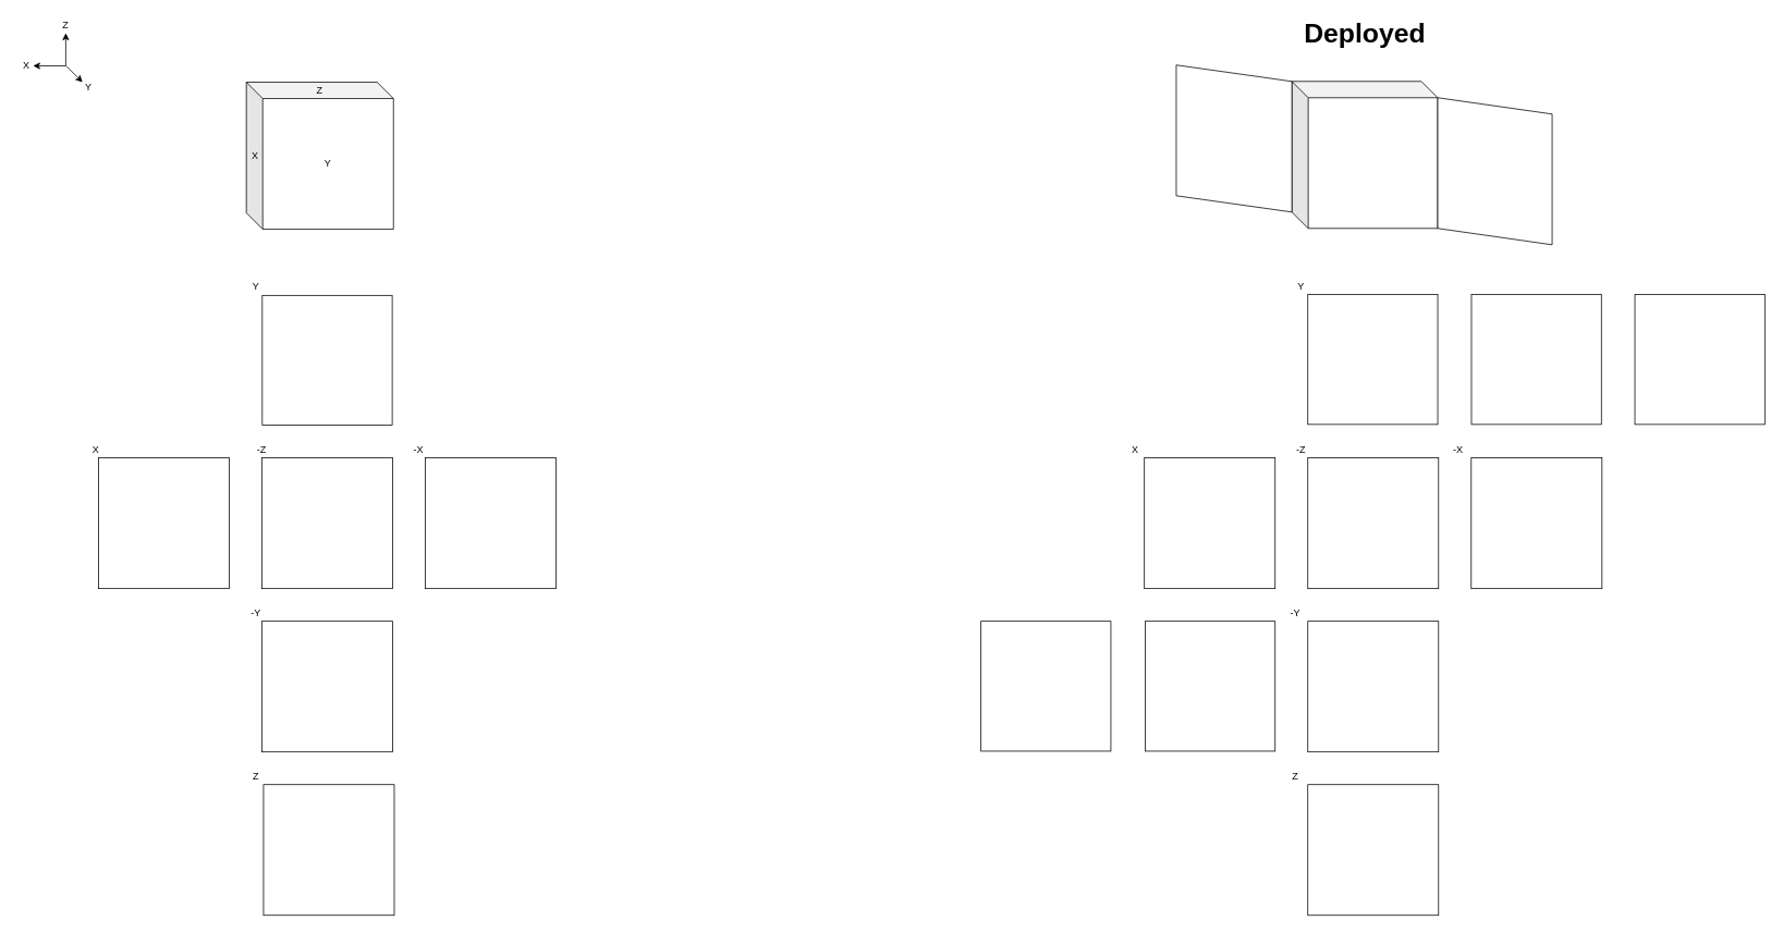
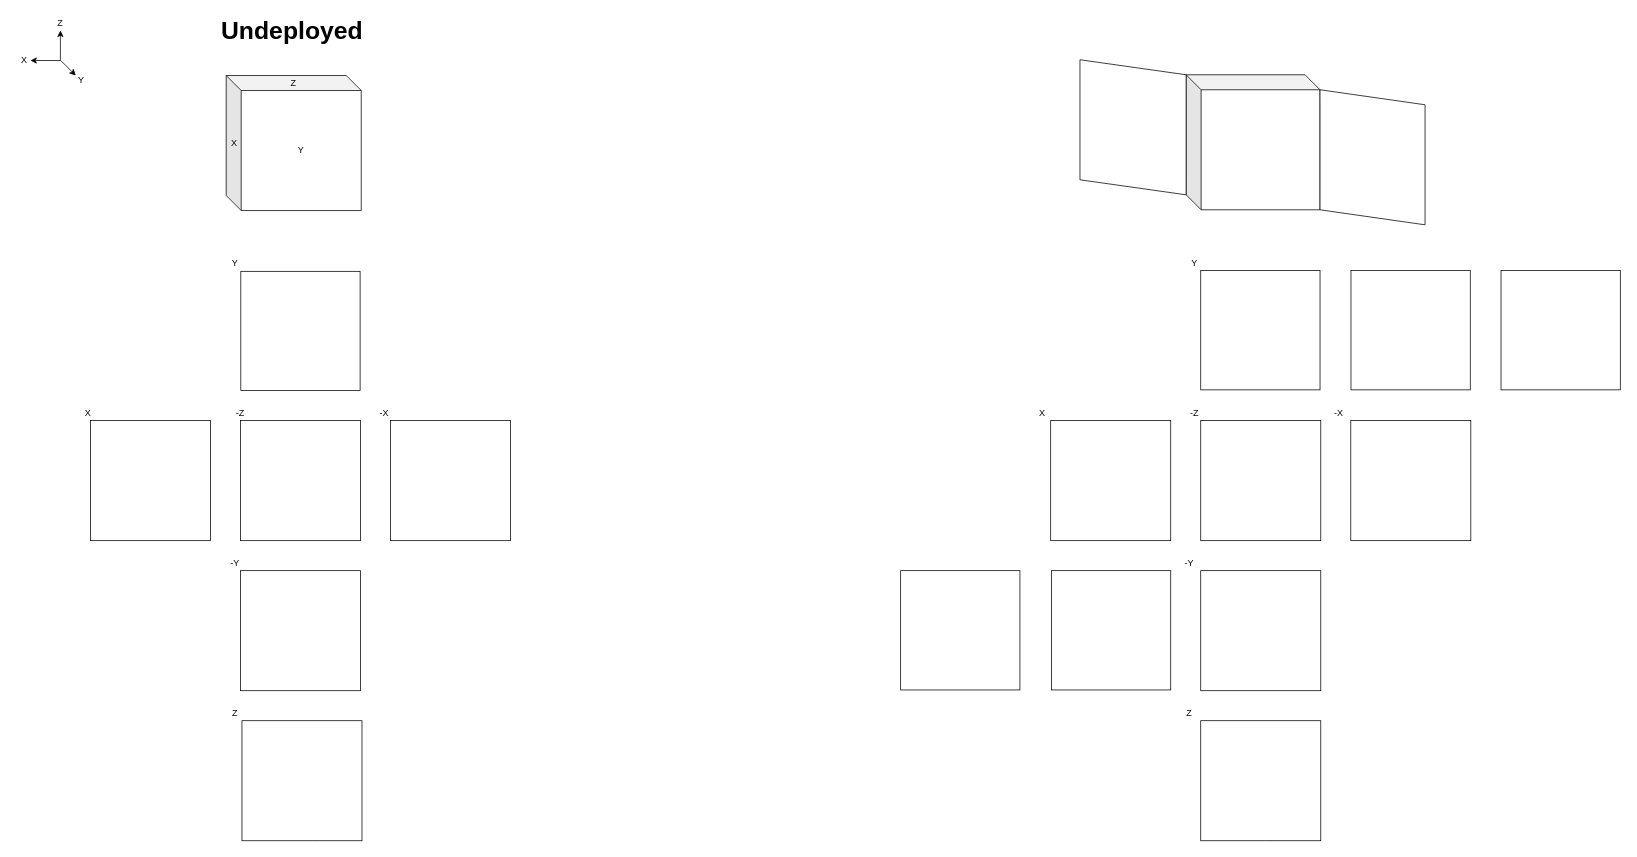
  <mxCell id="0" />
  <mxCell id="1" parent="0" />
  <mxCell id="2" value="" style="shape=cube;whiteSpace=wrap;html=1;boundedLbl=1;backgroundOutline=1;darkOpacity=0.05;darkOpacity2=0.1;fillColor=#ffffff;fontSize=10;" parent="1" vertex="1"><mxGeometry x="301" y="100" width="180" height="180" as="geometry" /></mxCell>
  <mxCell id="3" value="" style="shape=cube;whiteSpace=wrap;html=1;boundedLbl=1;backgroundOutline=1;darkOpacity=0.05;darkOpacity2=0.1;fillColor=#ffffff;fontSize=10;" parent="1" vertex="1"><mxGeometry x="1580.5" y="99" width="178.5" height="180" as="geometry" /></mxCell>
  <mxCell id="4" value="" style="shape=parallelogram;perimeter=parallelogramPerimeter;whiteSpace=wrap;html=1;fixedSize=1;fillColor=#ffffff;fontSize=10;direction=south;" parent="1" vertex="1"><mxGeometry x="1759" y="119" width="140" height="180" as="geometry" /></mxCell>
  <mxCell id="5" value="" style="shape=parallelogram;perimeter=parallelogramPerimeter;whiteSpace=wrap;html=1;fixedSize=1;fillColor=#ffffff;fontSize=10;direction=south;" parent="1" vertex="1"><mxGeometry x="1439" y="79" width="141.5" height="180" as="geometry" /></mxCell>
  <mxCell id="6" value="" style="shape=flexArrow;endArrow=classic;html=1;" parent="1" edge="1"><mxGeometry width="50" height="50" relative="1" as="geometry"><mxPoint x="421.32" y="1050" as="sourcePoint" /><mxPoint x="421.32" y="1120" as="targetPoint" /></mxGeometry></mxCell>
  <mxCell id="7" value="" style="endArrow=none;html=1;" parent="1" edge="1"><mxGeometry width="50" height="50" relative="1" as="geometry"><mxPoint x="335" y="139" as="sourcePoint" /><mxPoint x="335" y="139" as="targetPoint" /></mxGeometry></mxCell>
+ <mxCell id="8" value="Undeployed" style="text;html=1;strokeColor=none;fillColor=none;align=center;verticalAlign=middle;whiteSpace=wrap;rounded=0;fontStyle=1;fontSize=33;" parent="1" vertex="1"><mxGeometry x="217" y="30" width="344" height="20" as="geometry" /></mxCell>
  <mxCell id="9" value="" style="endArrow=classic;html=1;entryX=0.5;entryY=1;entryDx=0;entryDy=0;" parent="1" edge="1"><mxGeometry width="50" height="50" relative="1" as="geometry"><mxPoint x="80" y="80" as="sourcePoint" /><mxPoint x="80" y="40" as="targetPoint" /></mxGeometry></mxCell>
  <mxCell id="10" value="" style="endArrow=classic;html=1;" parent="1" edge="1"><mxGeometry width="50" height="50" relative="1" as="geometry"><mxPoint x="80.5" y="80" as="sourcePoint" /><mxPoint x="100.5" y="100" as="targetPoint" /></mxGeometry></mxCell>
  <mxCell id="11" value="" style="endArrow=classic;html=1;" parent="1" edge="1"><mxGeometry width="50" height="50" relative="1" as="geometry"><mxPoint x="80" y="80" as="sourcePoint" /><mxPoint x="40" y="80" as="targetPoint" /></mxGeometry></mxCell>
  <mxCell id="12" value="Z" style="text;html=1;strokeColor=none;fillColor=none;align=center;verticalAlign=middle;whiteSpace=wrap;rounded=0;" parent="1" vertex="1"><mxGeometry x="60" y="20" width="40" height="20" as="geometry" /></mxCell>
  <mxCell id="13" value="X" style="text;html=1;strokeColor=none;fillColor=none;align=center;verticalAlign=middle;whiteSpace=wrap;rounded=0;" parent="1" vertex="1"><mxGeometry x="20" y="70" width="24" height="20" as="geometry" /></mxCell>
  <mxCell id="14" value="Y" style="text;html=1;strokeColor=none;fillColor=none;align=center;verticalAlign=middle;whiteSpace=wrap;rounded=0;" parent="1" vertex="1"><mxGeometry x="87.5" y="97" width="40" height="20" as="geometry" /></mxCell>
  <mxCell id="15" value="" style="whiteSpace=wrap;html=1;aspect=fixed;" parent="1" vertex="1"><mxGeometry x="120" y="560" width="160" height="160" as="geometry" /></mxCell>
  <mxCell id="16" value="" style="whiteSpace=wrap;html=1;aspect=fixed;" parent="1" vertex="1"><mxGeometry x="320.5" y="361" width="159" height="159" as="geometry" /></mxCell>
  <mxCell id="17" value="" style="whiteSpace=wrap;html=1;aspect=fixed;" parent="1" vertex="1"><mxGeometry x="520" y="560" width="160" height="160" as="geometry" /></mxCell>
  <mxCell id="18" value="" style="whiteSpace=wrap;html=1;aspect=fixed;" parent="1" vertex="1"><mxGeometry x="320" y="560" width="160" height="160" as="geometry" /></mxCell>
  <mxCell id="19" value="" style="whiteSpace=wrap;html=1;aspect=fixed;" parent="1" vertex="1"><mxGeometry x="320" y="760" width="160" height="160" as="geometry" /></mxCell>
  <mxCell id="20" value="" style="whiteSpace=wrap;html=1;aspect=fixed;" parent="1" vertex="1"><mxGeometry x="322" y="960" width="160" height="160" as="geometry" /></mxCell>
  <mxCell id="21" value="Y" style="text;html=1;strokeColor=none;fillColor=none;align=center;verticalAlign=middle;whiteSpace=wrap;rounded=0;" parent="1" vertex="1"><mxGeometry x="293" y="340" width="40" height="20" as="geometry" /></mxCell>
  <mxCell id="22" value="X" style="text;html=1;strokeColor=none;fillColor=none;align=center;verticalAlign=middle;whiteSpace=wrap;rounded=0;" parent="1" vertex="1"><mxGeometry x="97" y="540" width="40" height="20" as="geometry" /></mxCell>
  <mxCell id="23" value="-Z" style="text;html=1;strokeColor=none;fillColor=none;align=center;verticalAlign=middle;whiteSpace=wrap;rounded=0;" parent="1" vertex="1"><mxGeometry x="300.25" y="540" width="40" height="20" as="geometry" /></mxCell>
  <mxCell id="24" value="-Y" style="text;html=1;strokeColor=none;fillColor=none;align=center;verticalAlign=middle;whiteSpace=wrap;rounded=0;" parent="1" vertex="1"><mxGeometry x="293" y="740" width="40" height="20" as="geometry" /></mxCell>
  <mxCell id="25" value="-X" style="text;html=1;strokeColor=none;fillColor=none;align=center;verticalAlign=middle;whiteSpace=wrap;rounded=0;" parent="1" vertex="1"><mxGeometry x="492.25" y="540" width="40" height="20" as="geometry" /></mxCell>
  <mxCell id="26" value="Z" style="text;html=1;strokeColor=none;fillColor=none;align=center;verticalAlign=middle;whiteSpace=wrap;rounded=0;" parent="1" vertex="1"><mxGeometry x="293" y="940" width="40" height="20" as="geometry" /></mxCell>
  <mxCell id="27" value="Y" style="text;html=1;strokeColor=none;fillColor=none;align=center;verticalAlign=middle;whiteSpace=wrap;rounded=0;" parent="1" vertex="1"><mxGeometry x="381" y="190" width="40" height="20" as="geometry" /></mxCell>
  <mxCell id="28" value="X" style="text;html=1;strokeColor=none;fillColor=none;align=center;verticalAlign=middle;whiteSpace=wrap;rounded=0;" parent="1" vertex="1"><mxGeometry x="292" y="180" width="40" height="20" as="geometry" /></mxCell>
  <mxCell id="29" value="Z" style="text;html=1;strokeColor=none;fillColor=none;align=center;verticalAlign=middle;whiteSpace=wrap;rounded=0;" parent="1" vertex="1"><mxGeometry x="371" y="100" width="40" height="20" as="geometry" /></mxCell>
  <mxCell id="30" value="" style="shape=flexArrow;endArrow=classic;html=1;" parent="1" edge="1"><mxGeometry width="50" height="50" relative="1" as="geometry"><mxPoint x="1693.32" y="1050" as="sourcePoint" /><mxPoint x="1693.32" y="1120" as="targetPoint" /></mxGeometry></mxCell>
  <mxCell id="31" value="" style="whiteSpace=wrap;html=1;aspect=fixed;" parent="1" vertex="1"><mxGeometry x="1400" y="560" width="160" height="160" as="geometry" /></mxCell>
  <mxCell id="32" value="" style="whiteSpace=wrap;html=1;aspect=fixed;" parent="1" vertex="1"><mxGeometry x="1600" y="360" width="159" height="159" as="geometry" /></mxCell>
  <mxCell id="33" value="" style="whiteSpace=wrap;html=1;aspect=fixed;" parent="1" vertex="1"><mxGeometry x="1800" y="560" width="160" height="160" as="geometry" /></mxCell>
  <mxCell id="34" value="" style="whiteSpace=wrap;html=1;aspect=fixed;" parent="1" vertex="1"><mxGeometry x="1600" y="560" width="160" height="160" as="geometry" /></mxCell>
  <mxCell id="35" value="" style="whiteSpace=wrap;html=1;aspect=fixed;" parent="1" vertex="1"><mxGeometry x="1600" y="760" width="160" height="160" as="geometry" /></mxCell>
  <mxCell id="36" value="" style="whiteSpace=wrap;html=1;aspect=fixed;" parent="1" vertex="1"><mxGeometry x="1600" y="960" width="160" height="160" as="geometry" /></mxCell>
  <mxCell id="37" value="X" style="text;html=1;strokeColor=none;fillColor=none;align=center;verticalAlign=middle;whiteSpace=wrap;rounded=0;" parent="1" vertex="1"><mxGeometry x="1369" y="540" width="40" height="20" as="geometry" /></mxCell>
  <mxCell id="38" value="-Z" style="text;html=1;strokeColor=none;fillColor=none;align=center;verticalAlign=middle;whiteSpace=wrap;rounded=0;" parent="1" vertex="1"><mxGeometry x="1572.25" y="540" width="40" height="20" as="geometry" /></mxCell>
  <mxCell id="39" value="-Y" style="text;html=1;strokeColor=none;fillColor=none;align=center;verticalAlign=middle;whiteSpace=wrap;rounded=0;" parent="1" vertex="1"><mxGeometry x="1565" y="740" width="40" height="20" as="geometry" /></mxCell>
  <mxCell id="40" value="-X" style="text;html=1;strokeColor=none;fillColor=none;align=center;verticalAlign=middle;whiteSpace=wrap;rounded=0;" parent="1" vertex="1"><mxGeometry x="1764.25" y="540" width="40" height="20" as="geometry" /></mxCell>
  <mxCell id="41" value="Z" style="text;html=1;strokeColor=none;fillColor=none;align=center;verticalAlign=middle;whiteSpace=wrap;rounded=0;" parent="1" vertex="1"><mxGeometry x="1565" y="940" width="40" height="20" as="geometry" /></mxCell>
  <mxCell id="42" value="Y" style="text;html=1;strokeColor=none;fillColor=none;align=center;verticalAlign=middle;whiteSpace=wrap;rounded=0;" parent="1" vertex="1"><mxGeometry x="1572.25" y="340" width="40" height="20" as="geometry" /></mxCell>
  <mxCell id="43" value="" style="whiteSpace=wrap;html=1;aspect=fixed;" parent="1" vertex="1"><mxGeometry x="2000.25" y="360" width="159" height="159" as="geometry" /></mxCell>
  <mxCell id="44" value="" style="whiteSpace=wrap;html=1;aspect=fixed;" parent="1" vertex="1"><mxGeometry x="1800.25" y="360" width="159" height="159" as="geometry" /></mxCell>
  <mxCell id="45" value="" style="whiteSpace=wrap;html=1;aspect=fixed;" parent="1" vertex="1"><mxGeometry x="1401" y="760" width="159" height="159" as="geometry" /></mxCell>
  <mxCell id="46" value="" style="whiteSpace=wrap;html=1;aspect=fixed;" parent="1" vertex="1"><mxGeometry x="1200" y="760" width="159" height="159" as="geometry" /></mxCell>
- <mxCell id="47" value="Deployed" style="text;html=1;strokeColor=none;fillColor=none;align=center;verticalAlign=middle;whiteSpace=wrap;rounded=0;fontStyle=1;fontSize=33;" parent="1" vertex="1"><mxGeometry x="1497.75" y="30" width="344" height="20" as="geometry" /></mxCell>
